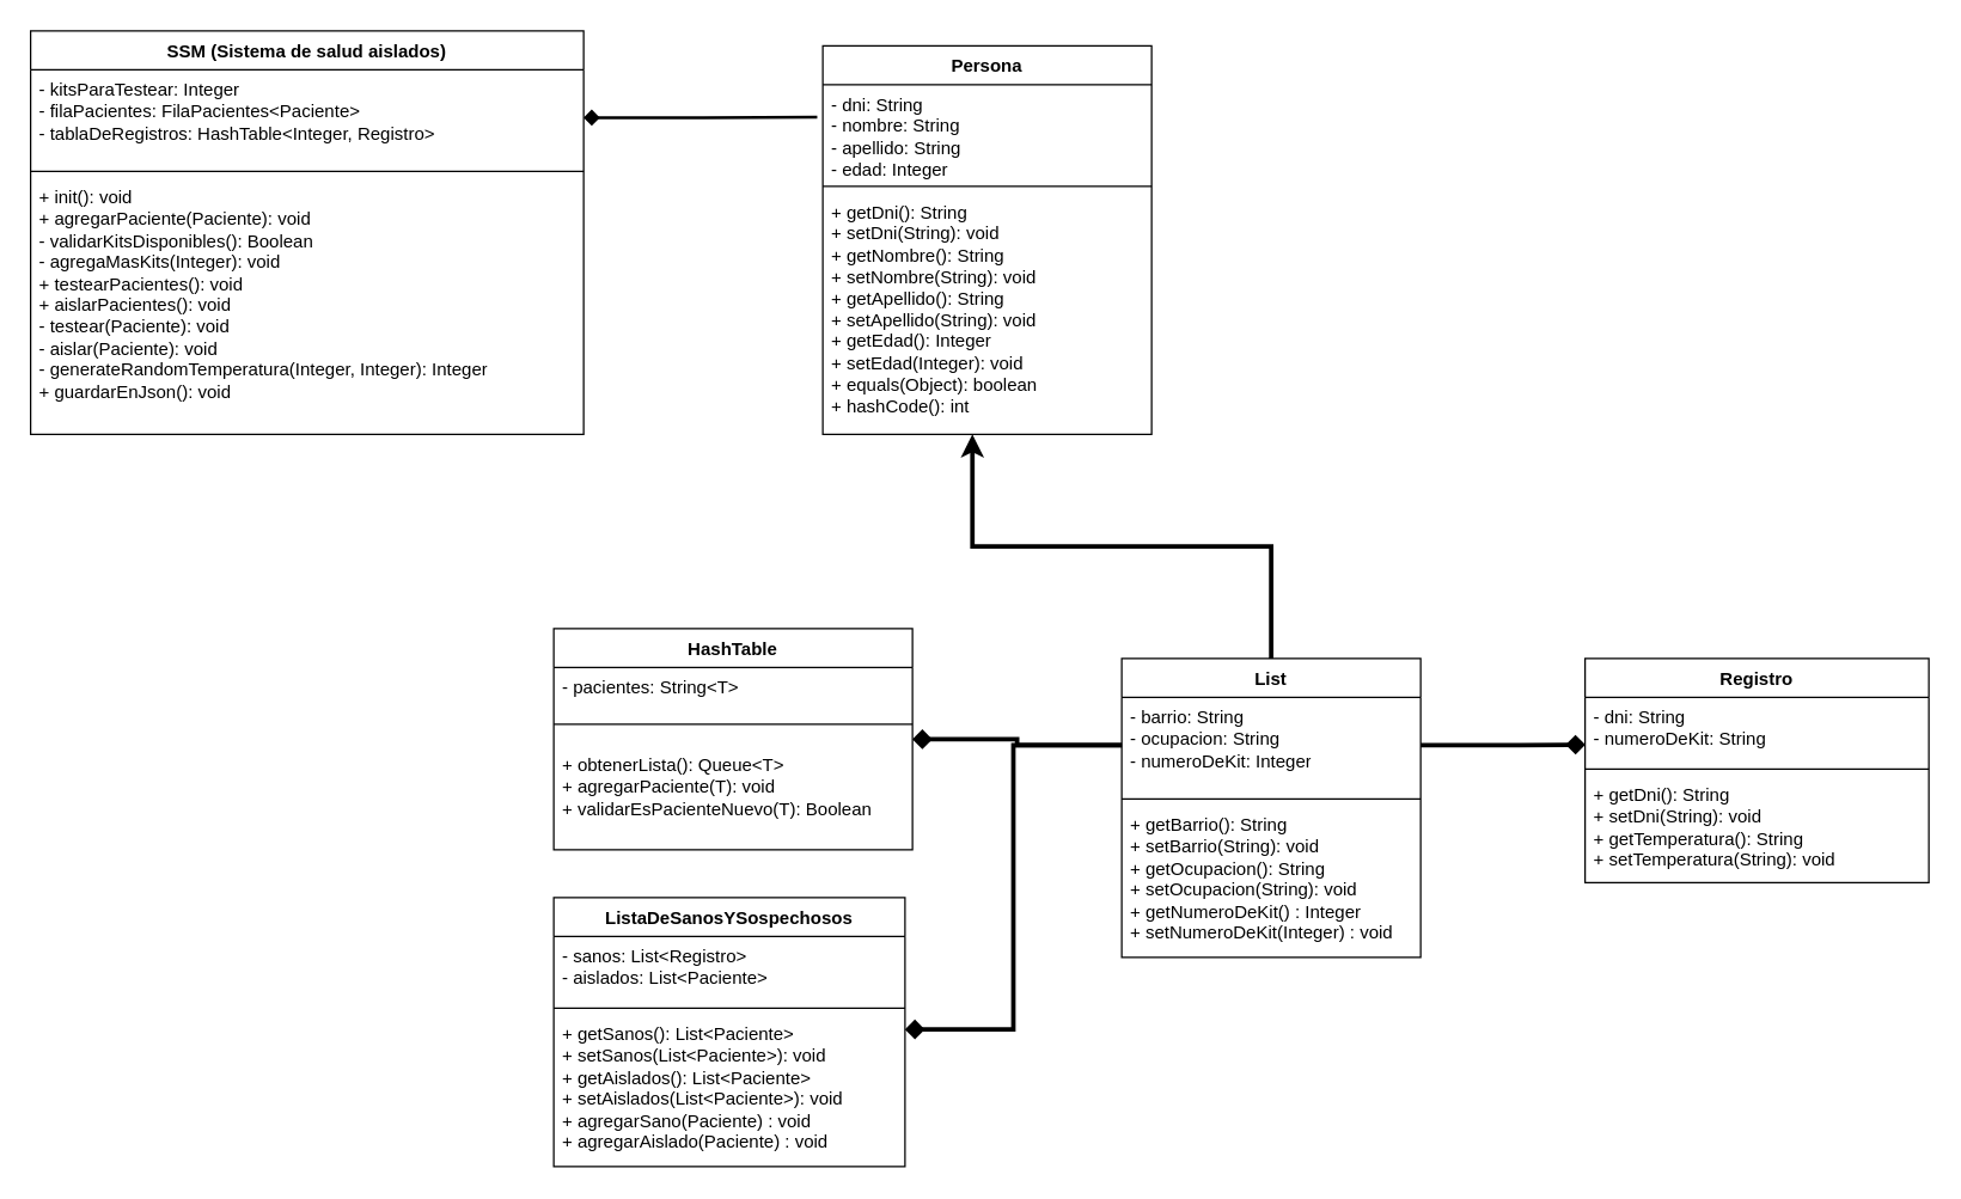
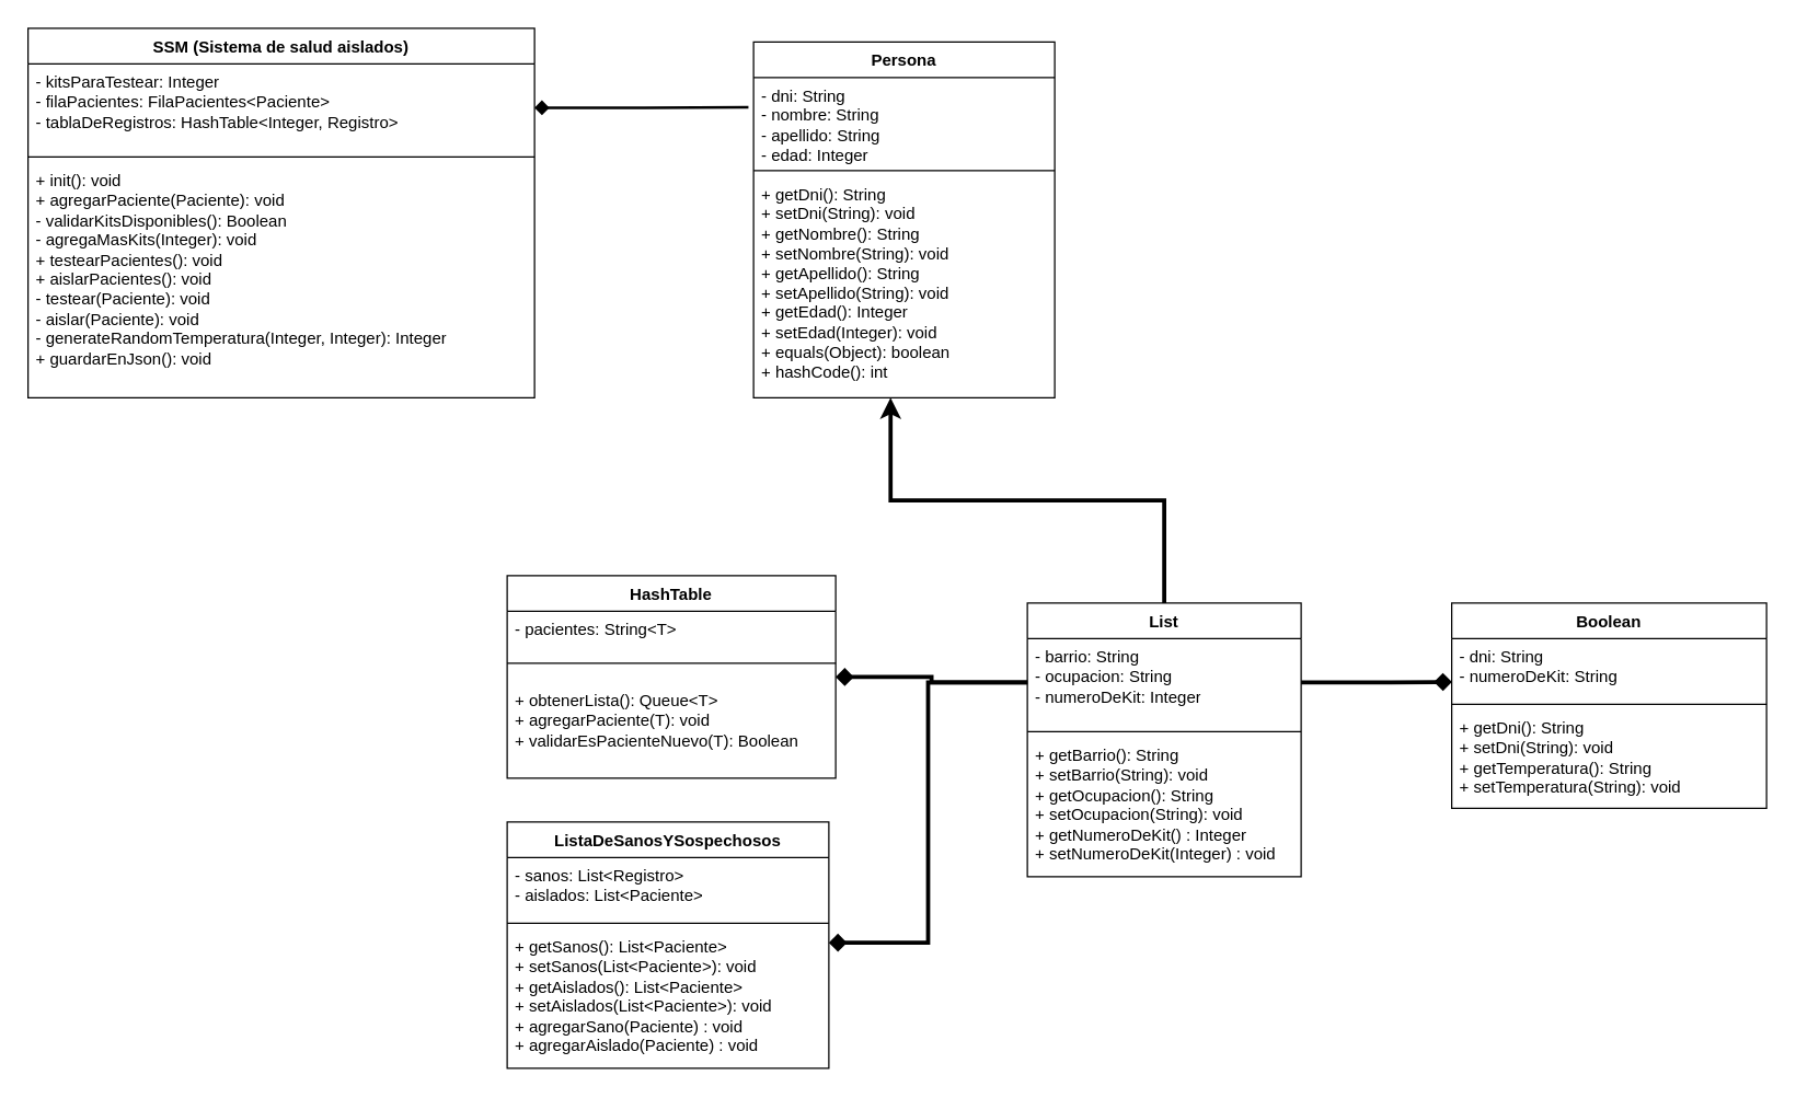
  <mxCell id="0" />
  <mxCell id="1" parent="0" />
  <mxCell id="2" value="SSM (Sistema de salud aislados)" style="swimlane;fontStyle=1;align=center;verticalAlign=top;childLayout=stackLayout;horizontal=1;startSize=26;horizontalStack=0;resizeParent=1;resizeParentMax=0;resizeLast=0;collapsible=1;marginBottom=0;whiteSpace=wrap;html=1;" vertex="1" parent="1"><mxGeometry x="20" y="20" width="370" height="270" as="geometry" /></mxCell>
  <mxCell id="3" value="- kitsParaTestear: Integer&lt;div&gt;- filaPacientes: FilaPacientes&amp;lt;Paciente&amp;gt;&lt;/div&gt;&lt;div&gt;- tablaDeRegistros: HashTable&amp;lt;Integer, Registro&amp;gt;&lt;/div&gt;" style="text;strokeColor=none;fillColor=none;align=left;verticalAlign=top;spacingLeft=4;spacingRight=4;overflow=hidden;rotatable=0;points=[[0,0.5],[1,0.5]];portConstraint=eastwest;whiteSpace=wrap;html=1;" vertex="1" parent="2"><mxGeometry y="26" width="370" height="64" as="geometry" /></mxCell>
  <mxCell id="4" value="" style="line;strokeWidth=1;fillColor=none;align=left;verticalAlign=middle;spacingTop=-1;spacingLeft=3;spacingRight=3;rotatable=0;labelPosition=right;points=[];portConstraint=eastwest;strokeColor=inherit;" vertex="1" parent="2"><mxGeometry y="90" width="370" height="8" as="geometry" /></mxCell>
  <mxCell id="5" value="&lt;div&gt;&lt;div&gt;+ init(): void&lt;br&gt;&lt;/div&gt;&lt;div&gt;+ agregarPaciente(Paciente): void&lt;/div&gt;&lt;div&gt;- validarKitsDisponibles(): Boolean&lt;/div&gt;&lt;div&gt;- agregaMasKits(Integer): void&lt;/div&gt;&lt;div&gt;+ testearPacientes(): void&lt;/div&gt;&lt;div&gt;+ aislarPacientes(): void&lt;/div&gt;&lt;/div&gt;&lt;div&gt;- testear(Paciente): void&lt;/div&gt;&lt;div&gt;- aislar(Paciente): void&lt;/div&gt;&lt;div&gt;- generateRandomTemperatura(Integer, Integer): Integer&lt;br&gt;&lt;/div&gt;+ guardarEnJson(): void" style="text;strokeColor=none;fillColor=none;align=left;verticalAlign=top;spacingLeft=4;spacingRight=4;overflow=hidden;rotatable=0;points=[[0,0.5],[1,0.5]];portConstraint=eastwest;whiteSpace=wrap;html=1;" vertex="1" parent="2"><mxGeometry y="98" width="370" height="172" as="geometry" /></mxCell>
  <mxCell id="6" value="List" style="swimlane;fontStyle=1;align=center;verticalAlign=top;childLayout=stackLayout;horizontal=1;startSize=26;horizontalStack=0;resizeParent=1;resizeParentMax=0;resizeLast=0;collapsible=1;marginBottom=0;whiteSpace=wrap;html=1;" vertex="1" parent="1"><mxGeometry x="750" y="440" width="200" height="200" as="geometry" /></mxCell>
  <mxCell id="7" value="- barrio: String&lt;div&gt;- ocupacion: String&lt;/div&gt;&lt;div&gt;- numeroDeKit: Integer&lt;/div&gt;" style="text;strokeColor=none;fillColor=none;align=left;verticalAlign=top;spacingLeft=4;spacingRight=4;overflow=hidden;rotatable=0;points=[[0,0.5],[1,0.5]];portConstraint=eastwest;whiteSpace=wrap;html=1;" vertex="1" parent="6"><mxGeometry y="26" width="200" height="64" as="geometry" /></mxCell>
  <mxCell id="8" value="" style="line;strokeWidth=1;fillColor=none;align=left;verticalAlign=middle;spacingTop=-1;spacingLeft=3;spacingRight=3;rotatable=0;labelPosition=right;points=[];portConstraint=eastwest;strokeColor=inherit;" vertex="1" parent="6"><mxGeometry y="90" width="200" height="8" as="geometry" /></mxCell>
  <mxCell id="9" value="+ getBarrio(): String&lt;div&gt;&lt;div&gt;&lt;/div&gt;&lt;/div&gt;&lt;div&gt;+ setBarrio(String): void&lt;/div&gt;&lt;div&gt;+ getOcupacion(): String&lt;/div&gt;&lt;div&gt;+ setOcupacion(String): void&lt;/div&gt;&lt;div&gt;+ getNumeroDeKit() : Integer&lt;/div&gt;&lt;div&gt;+ setNumeroDeKit(Integer) : void&lt;/div&gt;" style="text;strokeColor=none;fillColor=none;align=left;verticalAlign=top;spacingLeft=4;spacingRight=4;overflow=hidden;rotatable=0;points=[[0,0.5],[1,0.5]];portConstraint=eastwest;whiteSpace=wrap;html=1;" vertex="1" parent="6"><mxGeometry y="98" width="200" height="102" as="geometry" /></mxCell>
- <mxCell id="10" value="Registro" style="swimlane;fontStyle=1;align=center;verticalAlign=top;childLayout=stackLayout;horizontal=1;startSize=26;horizontalStack=0;resizeParent=1;resizeParentMax=0;resizeLast=0;collapsible=1;marginBottom=0;whiteSpace=wrap;html=1;" vertex="1" parent="1"><mxGeometry x="1060" y="440" width="230" height="150" as="geometry" /></mxCell>
+ <mxCell id="10" value="Boolean" style="swimlane;fontStyle=1;align=center;verticalAlign=top;childLayout=stackLayout;horizontal=1;startSize=26;horizontalStack=0;resizeParent=1;resizeParentMax=0;resizeLast=0;collapsible=1;marginBottom=0;whiteSpace=wrap;html=1;" vertex="1" parent="1"><mxGeometry x="1060" y="440" width="230" height="150" as="geometry" /></mxCell>
  <mxCell id="11" value="- dni: String&lt;div&gt;- numeroDeKit: String&lt;/div&gt;" style="text;strokeColor=none;fillColor=none;align=left;verticalAlign=top;spacingLeft=4;spacingRight=4;overflow=hidden;rotatable=0;points=[[0,0.5],[1,0.5]];portConstraint=eastwest;whiteSpace=wrap;html=1;" vertex="1" parent="10"><mxGeometry y="26" width="230" height="44" as="geometry" /></mxCell>
  <mxCell id="12" value="" style="line;strokeWidth=1;fillColor=none;align=left;verticalAlign=middle;spacingTop=-1;spacingLeft=3;spacingRight=3;rotatable=0;labelPosition=right;points=[];portConstraint=eastwest;strokeColor=inherit;" vertex="1" parent="10"><mxGeometry y="70" width="230" height="8" as="geometry" /></mxCell>
  <mxCell id="13" value="+ getDni(): String&lt;div&gt;&lt;div&gt;&lt;/div&gt;&lt;/div&gt;&lt;div&gt;+ setDni(String): void&lt;br&gt;&lt;/div&gt;&lt;div&gt;+ getTemperatura(): String&lt;br&gt;&lt;/div&gt;&lt;div&gt;+ setTemperatura(String): void&lt;br&gt;&lt;/div&gt;" style="text;strokeColor=none;fillColor=none;align=left;verticalAlign=top;spacingLeft=4;spacingRight=4;overflow=hidden;rotatable=0;points=[[0,0.5],[1,0.5]];portConstraint=eastwest;whiteSpace=wrap;html=1;" vertex="1" parent="10"><mxGeometry y="78" width="230" height="72" as="geometry" /></mxCell>
  <mxCell id="14" value="Persona" style="swimlane;fontStyle=1;align=center;verticalAlign=top;childLayout=stackLayout;horizontal=1;startSize=26;horizontalStack=0;resizeParent=1;resizeParentMax=0;resizeLast=0;collapsible=1;marginBottom=0;whiteSpace=wrap;html=1;" vertex="1" parent="1"><mxGeometry x="550" y="30" width="220" height="260" as="geometry" /></mxCell>
  <mxCell id="15" value="- dni: String&lt;div&gt;- nombre: String&lt;/div&gt;&lt;div&gt;- apellido: String&lt;/div&gt;&lt;div&gt;- edad: Integer&lt;/div&gt;" style="text;strokeColor=none;fillColor=none;align=left;verticalAlign=top;spacingLeft=4;spacingRight=4;overflow=hidden;rotatable=0;points=[[0,0.5],[1,0.5]];portConstraint=eastwest;whiteSpace=wrap;html=1;" vertex="1" parent="14"><mxGeometry y="26" width="220" height="64" as="geometry" /></mxCell>
  <mxCell id="16" value="" style="line;strokeWidth=1;fillColor=none;align=left;verticalAlign=middle;spacingTop=-1;spacingLeft=3;spacingRight=3;rotatable=0;labelPosition=right;points=[];portConstraint=eastwest;strokeColor=inherit;" vertex="1" parent="14"><mxGeometry y="90" width="220" height="8" as="geometry" /></mxCell>
  <mxCell id="17" value="&lt;div&gt;+ getDni(): String&lt;/div&gt;&lt;div&gt;+ setDni(String): void&lt;/div&gt;&lt;div&gt;+ getNombre(): String&lt;/div&gt;&lt;div&gt;+ setNombre(String): void&lt;/div&gt;&lt;div&gt;+ getApellido(): String&lt;/div&gt;&lt;div&gt;+ setApellido(String): void&lt;/div&gt;&lt;div&gt;+ getEdad(): Integer&lt;/div&gt;&lt;div&gt;+ setEdad(Integer): void&lt;/div&gt;&lt;div&gt;+ equals(Object): boolean&lt;/div&gt;&lt;div&gt;+ hashCode(): int&lt;/div&gt;&lt;div&gt;&lt;/div&gt;" style="text;strokeColor=none;fillColor=none;align=left;verticalAlign=top;spacingLeft=4;spacingRight=4;overflow=hidden;rotatable=0;points=[[0,0.5],[1,0.5]];portConstraint=eastwest;whiteSpace=wrap;html=1;" vertex="1" parent="14"><mxGeometry y="98" width="220" height="162" as="geometry" /></mxCell>
  <mxCell id="18" style="edgeStyle=orthogonalEdgeStyle;rounded=0;orthogonalLoop=1;jettySize=auto;html=1;entryX=0.455;entryY=1;entryDx=0;entryDy=0;entryPerimeter=0;strokeWidth=3;" edge="1" parent="1" source="6" target="17"><mxGeometry relative="1" as="geometry" /></mxCell>
  <mxCell id="19" style="edgeStyle=orthogonalEdgeStyle;rounded=0;orthogonalLoop=1;jettySize=auto;html=1;entryX=0.001;entryY=0.719;entryDx=0;entryDy=0;entryPerimeter=0;endArrow=diamond;endFill=1;strokeWidth=3;" edge="1" parent="1" source="7" target="11"><mxGeometry relative="1" as="geometry" /></mxCell>
  <mxCell id="20" value="HashTable" style="swimlane;fontStyle=1;align=center;verticalAlign=top;childLayout=stackLayout;horizontal=1;startSize=26;horizontalStack=0;resizeParent=1;resizeParentMax=0;resizeLast=0;collapsible=1;marginBottom=0;whiteSpace=wrap;html=1;" vertex="1" parent="1"><mxGeometry x="370" y="420" width="240" height="148" as="geometry" /></mxCell>
  <mxCell id="21" value="- pacientes: String&amp;lt;T&amp;gt;" style="text;strokeColor=none;fillColor=none;align=left;verticalAlign=top;spacingLeft=4;spacingRight=4;overflow=hidden;rotatable=0;points=[[0,0.5],[1,0.5]];portConstraint=eastwest;whiteSpace=wrap;html=1;" vertex="1" parent="20"><mxGeometry y="26" width="240" height="24" as="geometry" /></mxCell>
  <mxCell id="22" value="" style="line;strokeWidth=1;fillColor=none;align=left;verticalAlign=middle;spacingTop=-1;spacingLeft=3;spacingRight=3;rotatable=0;labelPosition=right;points=[];portConstraint=eastwest;strokeColor=inherit;" vertex="1" parent="20"><mxGeometry y="50" width="240" height="28" as="geometry" /></mxCell>
  <mxCell id="23" value="+ obtenerLista(): Queue&amp;lt;T&amp;gt;&lt;div&gt;+ agregarPaciente(T): void&lt;/div&gt;&lt;div&gt;+ validarEsPacienteNuevo(T): Boolean&lt;/div&gt;" style="text;strokeColor=none;fillColor=none;align=left;verticalAlign=top;spacingLeft=4;spacingRight=4;overflow=hidden;rotatable=0;points=[[0,0.5],[1,0.5]];portConstraint=eastwest;whiteSpace=wrap;html=1;" vertex="1" parent="20"><mxGeometry y="78" width="240" height="70" as="geometry" /></mxCell>
  <mxCell id="24" value="ListaDeSanosYSospechosos" style="swimlane;fontStyle=1;align=center;verticalAlign=top;childLayout=stackLayout;horizontal=1;startSize=26;horizontalStack=0;resizeParent=1;resizeParentMax=0;resizeLast=0;collapsible=1;marginBottom=0;whiteSpace=wrap;html=1;" vertex="1" parent="1"><mxGeometry x="370" y="600" width="235" height="180" as="geometry" /></mxCell>
  <mxCell id="25" value="- sanos: List&amp;lt;Registro&amp;gt;&lt;div&gt;- aislados:&amp;nbsp;&lt;span style=&quot;background-color: initial;&quot;&gt;List&amp;lt;Paciente&amp;gt;&lt;/span&gt;&lt;/div&gt;" style="text;strokeColor=none;fillColor=none;align=left;verticalAlign=top;spacingLeft=4;spacingRight=4;overflow=hidden;rotatable=0;points=[[0,0.5],[1,0.5]];portConstraint=eastwest;whiteSpace=wrap;html=1;" vertex="1" parent="24"><mxGeometry y="26" width="235" height="44" as="geometry" /></mxCell>
  <mxCell id="26" value="" style="line;strokeWidth=1;fillColor=none;align=left;verticalAlign=middle;spacingTop=-1;spacingLeft=3;spacingRight=3;rotatable=0;labelPosition=right;points=[];portConstraint=eastwest;strokeColor=inherit;" vertex="1" parent="24"><mxGeometry y="70" width="235" height="8" as="geometry" /></mxCell>
  <mxCell id="27" value="+ getSanos(): List&amp;lt;Paciente&amp;gt;&lt;div&gt;&lt;div&gt;&lt;/div&gt;&lt;/div&gt;&lt;div&gt;+ setSanos(List&amp;lt;Paciente&amp;gt;): void&lt;/div&gt;&lt;div&gt;+ getAislados(): List&amp;lt;Paciente&amp;gt;&lt;/div&gt;&lt;div&gt;+ setAislados(List&amp;lt;Paciente&amp;gt;): void&lt;/div&gt;&lt;div&gt;+ agregarSano(Paciente) : void&lt;/div&gt;&lt;div&gt;+ agregarAislado(Paciente) : void&lt;/div&gt;" style="text;strokeColor=none;fillColor=none;align=left;verticalAlign=top;spacingLeft=4;spacingRight=4;overflow=hidden;rotatable=0;points=[[0,0.5],[1,0.5]];portConstraint=eastwest;whiteSpace=wrap;html=1;" vertex="1" parent="24"><mxGeometry y="78" width="235" height="102" as="geometry" /></mxCell>
  <mxCell id="28" style="edgeStyle=orthogonalEdgeStyle;rounded=0;orthogonalLoop=1;jettySize=auto;html=1;entryX=-0.017;entryY=0.338;entryDx=0;entryDy=0;entryPerimeter=0;startArrow=diamond;startFill=1;endArrow=none;endFill=0;sourcePerimeterSpacing=0;jumpSize=12;strokeWidth=2;" edge="1" parent="1" source="3" target="15"><mxGeometry relative="1" as="geometry" /></mxCell>
  <mxCell id="29" style="edgeStyle=orthogonalEdgeStyle;rounded=0;orthogonalLoop=1;jettySize=auto;html=1;entryX=1;entryY=0.5;entryDx=0;entryDy=0;endArrow=diamond;endFill=1;strokeWidth=3;" edge="1" parent="1" source="7" target="20"><mxGeometry relative="1" as="geometry" /></mxCell>
  <mxCell id="30" style="edgeStyle=orthogonalEdgeStyle;rounded=0;orthogonalLoop=1;jettySize=auto;html=1;entryX=1;entryY=0.1;entryDx=0;entryDy=0;entryPerimeter=0;endArrow=diamond;endFill=1;strokeWidth=3;" edge="1" parent="1" source="7" target="27"><mxGeometry relative="1" as="geometry" /></mxCell>
